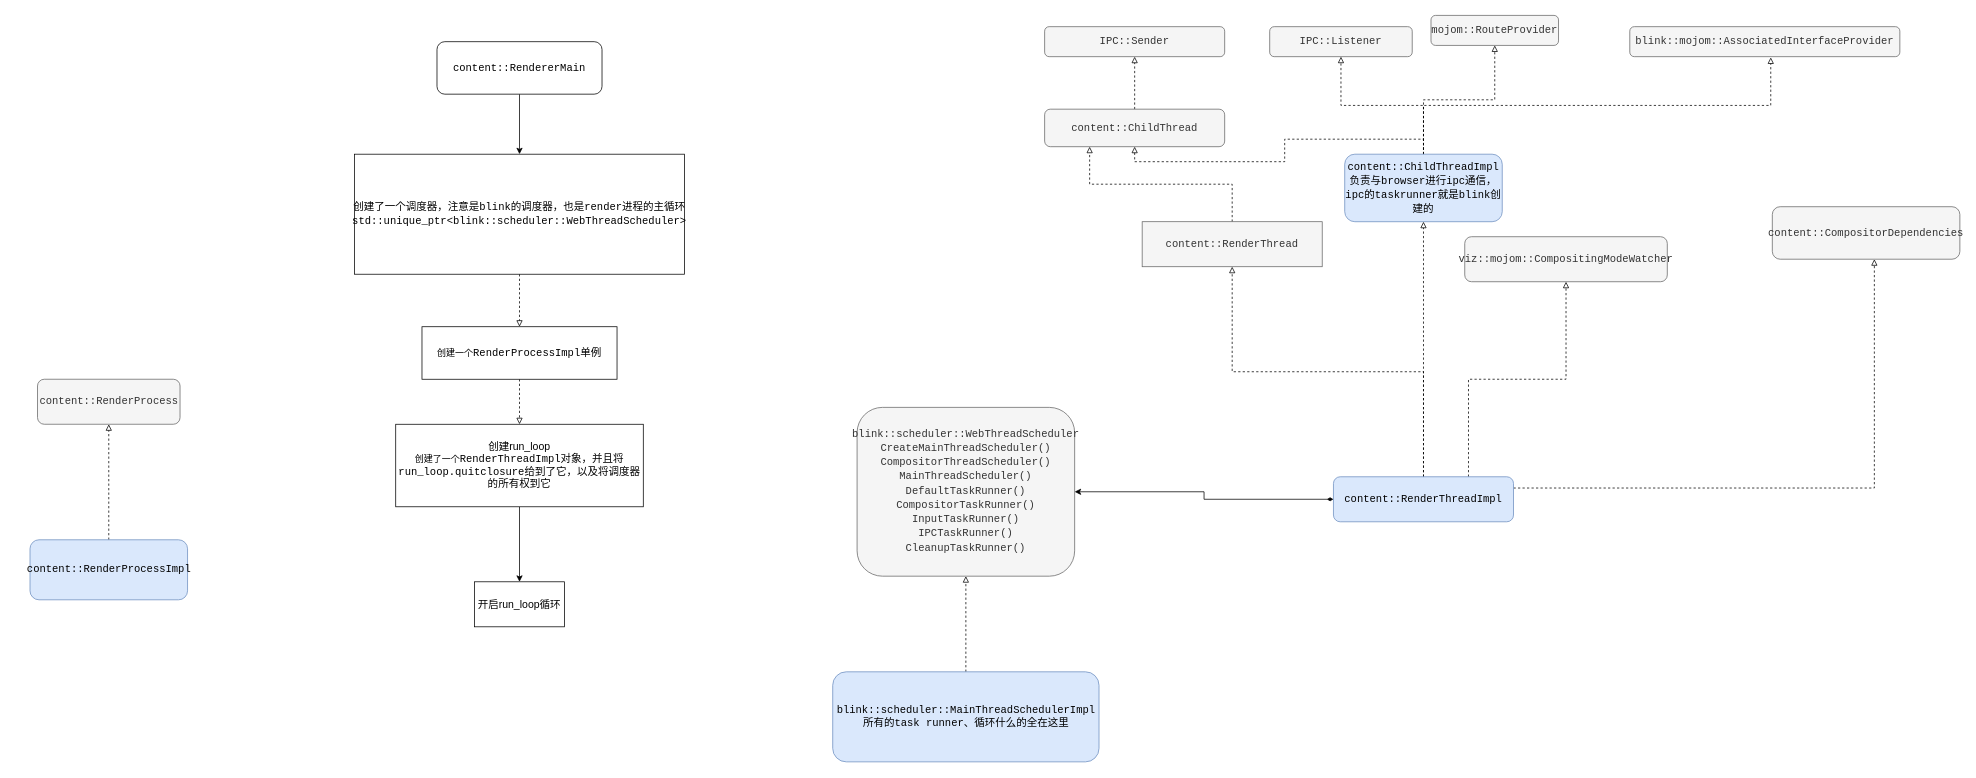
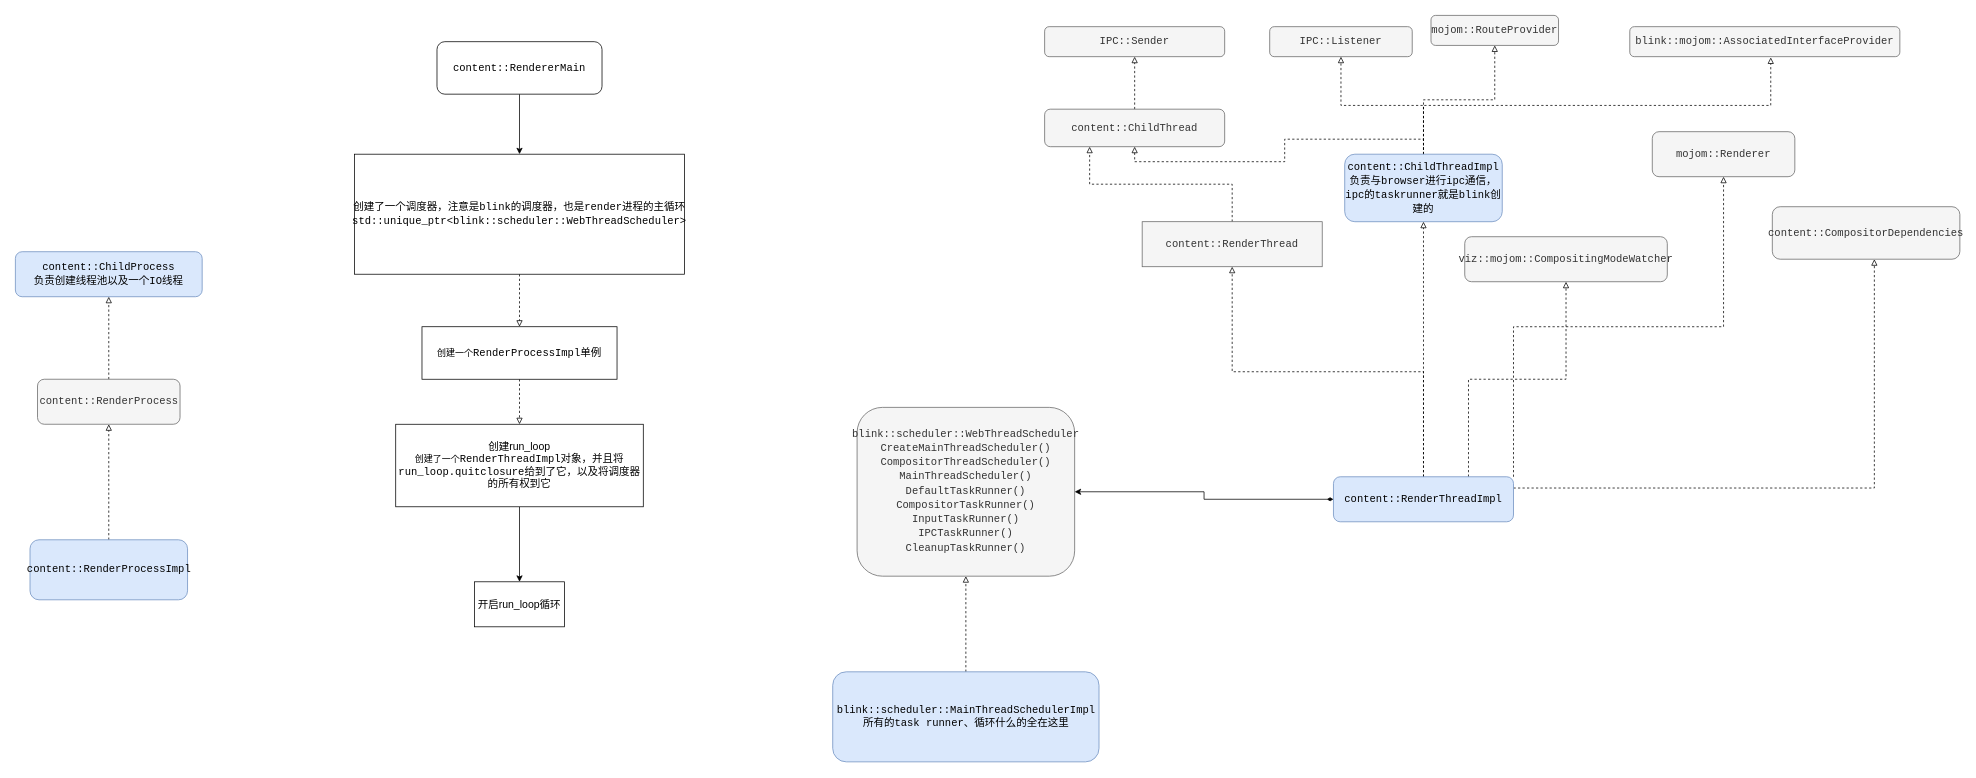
  <mxCell id="0" />
  <mxCell id="1" parent="0" />
  <mxCell id="2" value="" style="edgeStyle=orthogonalEdgeStyle;rounded=0;orthogonalLoop=1;jettySize=auto;html=1;endArrow=classic;endFill=1;strokeColor=#000000;" edge="1" parent="1" source="3" target="5"><mxGeometry relative="1" as="geometry" /></mxCell>
  <mxCell id="3" value="&lt;div style=&quot;font-family: &amp;#34;consolas&amp;#34; , &amp;#34;courier new&amp;#34; , monospace ; font-size: 14px ; line-height: 19px&quot;&gt;&lt;span&gt;content::RendererMain&lt;/span&gt;&lt;/div&gt;" style="rounded=1;whiteSpace=wrap;html=1;" vertex="1" parent="1"><mxGeometry x="582" y="55" width="220" height="70" as="geometry" /></mxCell>
  <mxCell id="4" style="edgeStyle=orthogonalEdgeStyle;rounded=0;orthogonalLoop=1;jettySize=auto;html=1;exitX=0.5;exitY=1;exitDx=0;exitDy=0;entryX=0.5;entryY=0;entryDx=0;entryDy=0;dashed=1;startArrow=none;startFill=0;endArrow=block;endFill=0;strokeColor=#000000;" edge="1" parent="1" source="5" target="39"><mxGeometry relative="1" as="geometry" /></mxCell>
  <mxCell id="5" value="&lt;div style=&quot;font-family: &amp;#34;consolas&amp;#34; , &amp;#34;courier new&amp;#34; , monospace ; font-size: 14px ; line-height: 19px&quot;&gt;创建了一个调度器，注意是blink的调度器，也是render进程的主循环&lt;/div&gt;&lt;div style=&quot;font-family: &amp;#34;consolas&amp;#34; , &amp;#34;courier new&amp;#34; , monospace ; font-size: 14px ; line-height: 19px&quot;&gt;&lt;div style=&quot;font-family: &amp;#34;consolas&amp;#34; , &amp;#34;courier new&amp;#34; , monospace ; line-height: 19px&quot;&gt;&lt;span&gt;std&lt;/span&gt;::unique_ptr&amp;lt;&lt;span&gt;blink&lt;/span&gt;::&lt;span&gt;scheduler&lt;/span&gt;::WebThreadScheduler&amp;gt;&lt;/div&gt;&lt;/div&gt;" style="rounded=0;whiteSpace=wrap;html=1;" vertex="1" parent="1"><mxGeometry x="472" y="205" width="440" height="160" as="geometry" /></mxCell>
  <mxCell id="6" style="edgeStyle=orthogonalEdgeStyle;rounded=0;orthogonalLoop=1;jettySize=auto;html=1;exitX=0.5;exitY=0;exitDx=0;exitDy=0;entryX=0.25;entryY=1;entryDx=0;entryDy=0;dashed=1;endArrow=block;endFill=0;" edge="1" parent="1" source="7" target="9"><mxGeometry relative="1" as="geometry" /></mxCell>
  <mxCell id="7" value="&lt;div style=&quot;font-family: &amp;#34;consolas&amp;#34; , &amp;#34;courier new&amp;#34; , monospace ; font-size: 14px ; line-height: 19px&quot;&gt;&lt;span&gt;content::&lt;/span&gt;&lt;span style=&quot;font-family: &amp;#34;consolas&amp;#34; , &amp;#34;courier new&amp;#34; , monospace&quot;&gt;RenderThread&lt;/span&gt;&lt;/div&gt;" style="whiteSpace=wrap;html=1;fillColor=#f5f5f5;strokeColor=#666666;fontColor=#333333;rounded=0;" vertex="1" parent="1"><mxGeometry x="1522" y="295" width="240" height="60" as="geometry" /></mxCell>
  <mxCell id="8" style="edgeStyle=orthogonalEdgeStyle;rounded=0;orthogonalLoop=1;jettySize=auto;html=1;exitX=0.5;exitY=0;exitDx=0;exitDy=0;entryX=0.5;entryY=1;entryDx=0;entryDy=0;dashed=1;endArrow=block;endFill=0;" edge="1" parent="1" source="9" target="10"><mxGeometry relative="1" as="geometry" /></mxCell>
  <mxCell id="9" value="&lt;div style=&quot;font-family: &amp;#34;consolas&amp;#34; , &amp;#34;courier new&amp;#34; , monospace ; font-size: 14px ; line-height: 19px&quot;&gt;&lt;span&gt;content::&lt;/span&gt;&lt;span style=&quot;font-family: &amp;#34;consolas&amp;#34; , &amp;#34;courier new&amp;#34; , monospace&quot;&gt;ChildThread&lt;/span&gt;&lt;/div&gt;" style="rounded=1;whiteSpace=wrap;html=1;fillColor=#f5f5f5;strokeColor=#666666;fontColor=#333333;" vertex="1" parent="1"><mxGeometry x="1392" y="145" width="240" height="50" as="geometry" /></mxCell>
  <mxCell id="10" value="&lt;div style=&quot;font-family: &amp;#34;consolas&amp;#34; , &amp;#34;courier new&amp;#34; , monospace ; font-size: 14px ; line-height: 19px&quot;&gt;&lt;span&gt;IPC::Sender&lt;/span&gt;&lt;/div&gt;" style="rounded=1;whiteSpace=wrap;html=1;fillColor=#f5f5f5;strokeColor=#666666;fontColor=#333333;" vertex="1" parent="1"><mxGeometry x="1392" width="240" height="40" as="geometry" y="35" /></mxCell>
  <mxCell id="11" value="&lt;div style=&quot;font-family: &amp;#34;consolas&amp;#34; , &amp;#34;courier new&amp;#34; , monospace ; font-size: 14px ; line-height: 19px&quot;&gt;&lt;span&gt;IPC::Listener&lt;/span&gt;&lt;/div&gt;" style="rounded=1;whiteSpace=wrap;html=1;fillColor=#f5f5f5;strokeColor=#666666;fontColor=#333333;" vertex="1" parent="1"><mxGeometry x="1692" width="190" height="40" as="geometry" y="35" /></mxCell>
  <mxCell id="12" value="&lt;div style=&quot;font-family: &amp;#34;consolas&amp;#34; , &amp;#34;courier new&amp;#34; , monospace ; font-size: 14px ; line-height: 19px&quot;&gt;&lt;span&gt;mojom::RouteProvider&lt;/span&gt;&lt;/div&gt;" style="rounded=1;whiteSpace=wrap;html=1;fillColor=#f5f5f5;strokeColor=#666666;fontColor=#333333;" vertex="1" parent="1"><mxGeometry x="1907" y="20" width="170" height="40" as="geometry" /></mxCell>
  <mxCell id="13" value="&lt;div style=&quot;font-family: &amp;#34;consolas&amp;#34; , &amp;#34;courier new&amp;#34; , monospace ; font-size: 14px ; line-height: 19px&quot;&gt;&lt;span&gt;blink::mojom::AssociatedInterfaceProvider&lt;/span&gt;&lt;/div&gt;" style="rounded=1;whiteSpace=wrap;html=1;fillColor=#f5f5f5;strokeColor=#666666;fontColor=#333333;" vertex="1" parent="1"><mxGeometry x="2172" width="360" height="40" as="geometry" y="35" /></mxCell>
  <mxCell id="14" style="edgeStyle=orthogonalEdgeStyle;rounded=0;orthogonalLoop=1;jettySize=auto;html=1;exitX=0.5;exitY=0;exitDx=0;exitDy=0;entryX=0.5;entryY=1;entryDx=0;entryDy=0;dashed=1;endArrow=block;endFill=0;" edge="1" parent="1" source="18" target="9"><mxGeometry relative="1" as="geometry" /></mxCell>
  <mxCell id="15" style="edgeStyle=orthogonalEdgeStyle;rounded=0;orthogonalLoop=1;jettySize=auto;html=1;exitX=0.5;exitY=0;exitDx=0;exitDy=0;entryX=0.5;entryY=1;entryDx=0;entryDy=0;dashed=1;endArrow=block;endFill=0;" edge="1" parent="1" source="18" target="11"><mxGeometry relative="1" as="geometry" /></mxCell>
  <mxCell id="16" style="edgeStyle=orthogonalEdgeStyle;rounded=0;orthogonalLoop=1;jettySize=auto;html=1;exitX=0.5;exitY=0;exitDx=0;exitDy=0;entryX=0.5;entryY=1;entryDx=0;entryDy=0;dashed=1;endArrow=block;endFill=0;" edge="1" parent="1" source="18" target="12"><mxGeometry relative="1" as="geometry" /></mxCell>
  <mxCell id="17" style="edgeStyle=orthogonalEdgeStyle;rounded=0;orthogonalLoop=1;jettySize=auto;html=1;exitX=0.5;exitY=0;exitDx=0;exitDy=0;entryX=0.522;entryY=1.025;entryDx=0;entryDy=0;entryPerimeter=0;dashed=1;endArrow=block;endFill=0;" edge="1" parent="1" source="18" target="13"><mxGeometry relative="1" as="geometry" /></mxCell>
  <mxCell id="18" value="&lt;div style=&quot;font-family: &amp;#34;consolas&amp;#34; , &amp;#34;courier new&amp;#34; , monospace ; font-size: 14px ; line-height: 19px&quot;&gt;&lt;span&gt;content::&lt;/span&gt;&lt;span&gt;ChildThreadImpl&lt;/span&gt;&lt;/div&gt;&lt;div style=&quot;font-family: &amp;#34;consolas&amp;#34; , &amp;#34;courier new&amp;#34; , monospace ; font-size: 14px ; line-height: 19px&quot;&gt;&lt;span&gt;负责与browser进行ipc通信，ipc的taskrunner就是blink创建的&lt;/span&gt;&lt;/div&gt;" style="rounded=1;whiteSpace=wrap;html=1;fillColor=#dae8fc;strokeColor=#6c8ebf;" vertex="1" parent="1"><mxGeometry x="1792" y="205" width="210" height="90" as="geometry" /></mxCell>
  <mxCell id="19" style="edgeStyle=orthogonalEdgeStyle;rounded=0;orthogonalLoop=1;jettySize=auto;html=1;exitX=0.5;exitY=0;exitDx=0;exitDy=0;entryX=0.5;entryY=1;entryDx=0;entryDy=0;dashed=1;endArrow=block;endFill=0;" edge="1" parent="1" source="25" target="7"><mxGeometry relative="1" as="geometry" /></mxCell>
  <mxCell id="20" style="edgeStyle=orthogonalEdgeStyle;rounded=0;orthogonalLoop=1;jettySize=auto;html=1;exitX=0.5;exitY=0;exitDx=0;exitDy=0;entryX=0.5;entryY=1;entryDx=0;entryDy=0;dashed=1;endArrow=block;endFill=0;" edge="1" parent="1" source="25" target="18"><mxGeometry relative="1" as="geometry" /></mxCell>
  <mxCell id="21" style="edgeStyle=orthogonalEdgeStyle;rounded=0;orthogonalLoop=1;jettySize=auto;html=1;exitX=0.75;exitY=0;exitDx=0;exitDy=0;entryX=0.5;entryY=1;entryDx=0;entryDy=0;dashed=1;endArrow=block;endFill=0;" edge="1" parent="1" source="25" target="27"><mxGeometry relative="1" as="geometry" /></mxCell>
+ <mxCell id="22" style="edgeStyle=orthogonalEdgeStyle;rounded=0;orthogonalLoop=1;jettySize=auto;html=1;exitX=1;exitY=0;exitDx=0;exitDy=0;entryX=0.5;entryY=1;entryDx=0;entryDy=0;dashed=1;endArrow=block;endFill=0;" edge="1" parent="1" source="25" target="26"><mxGeometry relative="1" as="geometry" /></mxCell>
  <mxCell id="23" style="edgeStyle=orthogonalEdgeStyle;rounded=0;orthogonalLoop=1;jettySize=auto;html=1;exitX=1;exitY=0.25;exitDx=0;exitDy=0;entryX=0.544;entryY=1;entryDx=0;entryDy=0;entryPerimeter=0;dashed=1;endArrow=block;endFill=0;" edge="1" parent="1" source="25" target="28"><mxGeometry relative="1" as="geometry" /></mxCell>
  <mxCell id="24" style="edgeStyle=orthogonalEdgeStyle;rounded=0;orthogonalLoop=1;jettySize=auto;html=1;exitX=0;exitY=0.5;exitDx=0;exitDy=0;entryX=1;entryY=0.5;entryDx=0;entryDy=0;endArrow=classic;endFill=1;strokeColor=#000000;startArrow=diamondThin;startFill=1;" edge="1" parent="1" source="25" target="29"><mxGeometry relative="1" as="geometry" /></mxCell>
  <mxCell id="25" value="&lt;div style=&quot;font-family: &amp;#34;consolas&amp;#34; , &amp;#34;courier new&amp;#34; , monospace ; font-size: 14px ; line-height: 19px&quot;&gt;&lt;span&gt;content::&lt;/span&gt;&lt;span style=&quot;font-family: &amp;#34;consolas&amp;#34; , &amp;#34;courier new&amp;#34; , monospace&quot;&gt;RenderThreadImpl&lt;/span&gt;&lt;/div&gt;" style="rounded=1;whiteSpace=wrap;html=1;fillColor=#dae8fc;strokeColor=#6c8ebf;" vertex="1" parent="1"><mxGeometry x="1777" y="635" width="240" height="60" as="geometry" /></mxCell>
+ <mxCell id="26" value="&lt;div style=&quot;font-family: &amp;#34;consolas&amp;#34; , &amp;#34;courier new&amp;#34; , monospace ; font-size: 14px ; line-height: 19px&quot;&gt;&lt;span&gt;mojom::Renderer&lt;/span&gt;&lt;/div&gt;" style="rounded=1;whiteSpace=wrap;html=1;fillColor=#f5f5f5;strokeColor=#666666;fontColor=#333333;" vertex="1" parent="1"><mxGeometry x="2202" y="175" width="190" height="60" as="geometry" /></mxCell>
  <mxCell id="27" value="&lt;div style=&quot;font-family: &amp;#34;consolas&amp;#34; , &amp;#34;courier new&amp;#34; , monospace ; font-size: 14px ; line-height: 19px&quot;&gt;&lt;span&gt;viz::mojom::CompositingModeWatcher&lt;/span&gt;&lt;/div&gt;" style="rounded=1;whiteSpace=wrap;html=1;fillColor=#f5f5f5;strokeColor=#666666;fontColor=#333333;" vertex="1" parent="1"><mxGeometry x="1952" y="315" width="270" height="60" as="geometry" /></mxCell>
  <mxCell id="28" value="&lt;div style=&quot;font-family: &amp;#34;consolas&amp;#34; , &amp;#34;courier new&amp;#34; , monospace ; font-size: 14px ; line-height: 19px&quot;&gt;&lt;span&gt;content::&lt;/span&gt;&lt;span style=&quot;font-family: &amp;#34;consolas&amp;#34; , &amp;#34;courier new&amp;#34; , monospace&quot;&gt;CompositorDependencies&lt;/span&gt;&lt;/div&gt;" style="rounded=1;whiteSpace=wrap;html=1;fillColor=#f5f5f5;strokeColor=#666666;fontColor=#333333;" vertex="1" parent="1"><mxGeometry x="2362" y="275" width="250" height="70" as="geometry" /></mxCell>
  <mxCell id="29" value="&lt;span style=&quot;font-family: &amp;#34;consolas&amp;#34; , &amp;#34;courier new&amp;#34; , monospace ; font-size: 14px&quot;&gt;blink&lt;/span&gt;&lt;span style=&quot;font-family: &amp;#34;consolas&amp;#34; , &amp;#34;courier new&amp;#34; , monospace ; font-size: 14px&quot;&gt;::&lt;/span&gt;&lt;span style=&quot;font-family: &amp;#34;consolas&amp;#34; , &amp;#34;courier new&amp;#34; , monospace ; font-size: 14px&quot;&gt;scheduler&lt;/span&gt;&lt;span style=&quot;font-family: &amp;#34;consolas&amp;#34; , &amp;#34;courier new&amp;#34; , monospace ; font-size: 14px&quot;&gt;::WebThreadScheduler&lt;br&gt;&lt;/span&gt;&lt;div style=&quot;font-family: &amp;#34;consolas&amp;#34; , &amp;#34;courier new&amp;#34; , monospace ; font-size: 14px ; line-height: 19px&quot;&gt;&lt;span&gt;CreateMainThreadScheduler()&lt;/span&gt;&lt;/div&gt;&lt;div style=&quot;font-family: &amp;#34;consolas&amp;#34; , &amp;#34;courier new&amp;#34; , monospace ; font-size: 14px ; line-height: 19px&quot;&gt;&lt;div style=&quot;line-height: 19px&quot;&gt;&lt;span&gt;CompositorThreadScheduler()&lt;/span&gt;&lt;/div&gt;&lt;div style=&quot;line-height: 19px&quot;&gt;&lt;div style=&quot;line-height: 19px&quot;&gt;&lt;span&gt;MainThreadScheduler()&lt;/span&gt;&lt;/div&gt;&lt;div style=&quot;line-height: 19px&quot;&gt;&lt;div style=&quot;line-height: 19px&quot;&gt;&lt;span&gt;DefaultTaskRunner()&lt;/span&gt;&lt;/div&gt;&lt;div style=&quot;line-height: 19px&quot;&gt;&lt;div style=&quot;font-family: &amp;#34;consolas&amp;#34; , &amp;#34;courier new&amp;#34; , monospace ; line-height: 19px&quot;&gt;&lt;span&gt;CompositorTaskRunner()&lt;/span&gt;&lt;/div&gt;&lt;div style=&quot;font-family: &amp;#34;consolas&amp;#34; , &amp;#34;courier new&amp;#34; , monospace ; line-height: 19px&quot;&gt;&lt;div style=&quot;font-family: &amp;#34;consolas&amp;#34; , &amp;#34;courier new&amp;#34; , monospace ; line-height: 19px&quot;&gt;&lt;span&gt;InputTaskRunner()&lt;/span&gt;&lt;/div&gt;&lt;div style=&quot;font-family: &amp;#34;consolas&amp;#34; , &amp;#34;courier new&amp;#34; , monospace ; line-height: 19px&quot;&gt;&lt;div style=&quot;line-height: 19px&quot;&gt;&lt;span&gt;IPCTaskRunner()&lt;/span&gt;&lt;/div&gt;&lt;div style=&quot;line-height: 19px&quot;&gt;&lt;div style=&quot;line-height: 19px&quot;&gt;&lt;span&gt;CleanupTaskRunner()&lt;/span&gt;&lt;/div&gt;&lt;/div&gt;&lt;/div&gt;&lt;/div&gt;&lt;/div&gt;&lt;/div&gt;&lt;/div&gt;&lt;/div&gt;" style="rounded=1;whiteSpace=wrap;html=1;fillColor=#f5f5f5;strokeColor=#666666;fontColor=#333333;" vertex="1" parent="1"><mxGeometry x="1142" y="542.5" width="290" height="225" as="geometry" /></mxCell>
  <mxCell id="30" style="edgeStyle=orthogonalEdgeStyle;rounded=0;orthogonalLoop=1;jettySize=auto;html=1;exitX=0.5;exitY=1;exitDx=0;exitDy=0;endArrow=classic;endFill=1;" edge="1" parent="1" source="31" target="32"><mxGeometry relative="1" as="geometry" /></mxCell>
  <mxCell id="31" value="&lt;font style=&quot;font-size: 14px&quot;&gt;创建run_loop&lt;/font&gt;&lt;br&gt;创建了一个&lt;span style=&quot;font-family: &amp;#34;consolas&amp;#34; , &amp;#34;courier new&amp;#34; , monospace ; font-size: 14px&quot;&gt;RenderThreadImpl对象，并且将run_loop.quitclosure给到了它，以及将调度器的所有权到它&lt;/span&gt;" style="rounded=0;whiteSpace=wrap;html=1;" vertex="1" parent="1"><mxGeometry x="527" y="565" width="330" height="110" as="geometry" /></mxCell>
  <mxCell id="32" value="&lt;font style=&quot;font-size: 14px&quot;&gt;开启run_loop循环&lt;/font&gt;" style="rounded=0;whiteSpace=wrap;html=1;" vertex="1" parent="1"><mxGeometry x="632" y="775" width="120" height="60" as="geometry" /></mxCell>
  <mxCell id="33" style="edgeStyle=orthogonalEdgeStyle;rounded=0;orthogonalLoop=1;jettySize=auto;html=1;exitX=0.5;exitY=0;exitDx=0;exitDy=0;entryX=0.5;entryY=1;entryDx=0;entryDy=0;startArrow=none;startFill=0;endArrow=block;endFill=0;strokeColor=#000000;dashed=1;" edge="1" parent="1" source="34" target="29"><mxGeometry relative="1" as="geometry" /></mxCell>
  <mxCell id="34" value="&lt;div style=&quot;font-family: &amp;#34;consolas&amp;#34; , &amp;#34;courier new&amp;#34; , monospace ; font-size: 14px ; line-height: 19px&quot;&gt;&lt;/div&gt;&lt;span style=&quot;font-family: &amp;#34;consolas&amp;#34; , &amp;#34;courier new&amp;#34; , monospace ; font-size: 14px&quot;&gt;blink::scheduler&lt;/span&gt;&lt;span style=&quot;font-family: &amp;#34;consolas&amp;#34; , &amp;#34;courier new&amp;#34; , monospace ; font-size: 14px&quot;&gt;::&lt;/span&gt;&lt;span style=&quot;font-family: &amp;#34;consolas&amp;#34; , &amp;#34;courier new&amp;#34; , monospace ; font-size: 14px&quot;&gt;MainThreadSchedulerImpl&lt;br&gt;&lt;/span&gt;&lt;span style=&quot;font-family: &amp;#34;consolas&amp;#34; , &amp;#34;courier new&amp;#34; , monospace ; font-size: 14px&quot;&gt;所有的task runner、循环什么的全在这里&lt;br&gt;&lt;/span&gt;" style="rounded=1;whiteSpace=wrap;html=1;fillColor=#dae8fc;strokeColor=#6c8ebf;" vertex="1" parent="1"><mxGeometry x="1109.5" y="895" width="355" height="120" as="geometry" /></mxCell>
+ <mxCell id="35" value="&lt;div style=&quot;font-family: &amp;#34;consolas&amp;#34; , &amp;#34;courier new&amp;#34; , monospace ; font-size: 14px ; line-height: 19px&quot;&gt;content::ChildProcess&lt;/div&gt;&lt;div style=&quot;font-family: &amp;#34;consolas&amp;#34; , &amp;#34;courier new&amp;#34; , monospace ; font-size: 14px ; line-height: 19px&quot;&gt;负责创建线程池以及一个IO线程&lt;/div&gt;" style="rounded=1;whiteSpace=wrap;html=1;fillColor=#dae8fc;strokeColor=#6c8ebf;" vertex="1" parent="1"><mxGeometry x="20" y="335" width="249" height="60" as="geometry" /></mxCell>
+ <mxCell id="36" style="edgeStyle=orthogonalEdgeStyle;rounded=0;orthogonalLoop=1;jettySize=auto;html=1;exitX=0.5;exitY=0;exitDx=0;exitDy=0;entryX=0.5;entryY=1;entryDx=0;entryDy=0;startArrow=none;startFill=0;endArrow=block;endFill=0;strokeColor=#000000;dashed=1;" edge="1" parent="1" source="37" target="35"><mxGeometry relative="1" as="geometry" /></mxCell>
  <mxCell id="37" value="&lt;div style=&quot;font-family: &amp;#34;consolas&amp;#34; , &amp;#34;courier new&amp;#34; , monospace ; font-size: 14px ; line-height: 19px&quot;&gt;&lt;span&gt;content::RenderProcess&lt;/span&gt;&lt;/div&gt;" style="rounded=1;whiteSpace=wrap;html=1;fillColor=#f5f5f5;strokeColor=#666666;fontColor=#333333;" vertex="1" parent="1"><mxGeometry x="49.5" y="505" width="190" height="60" as="geometry" /></mxCell>
  <mxCell id="38" style="edgeStyle=orthogonalEdgeStyle;rounded=0;orthogonalLoop=1;jettySize=auto;html=1;exitX=0.5;exitY=1;exitDx=0;exitDy=0;dashed=1;startArrow=none;startFill=0;endArrow=block;endFill=0;strokeColor=#000000;" edge="1" parent="1" source="39" target="31"><mxGeometry relative="1" as="geometry" /></mxCell>
  <mxCell id="39" value="创建一个&lt;span style=&quot;font-family: &amp;#34;consolas&amp;#34; , &amp;#34;courier new&amp;#34; , monospace ; font-size: 14px&quot;&gt;RenderProcessImpl单例&lt;/span&gt;" style="rounded=0;whiteSpace=wrap;html=1;" vertex="1" parent="1"><mxGeometry x="562" y="435" width="260" height="70" as="geometry" /></mxCell>
  <mxCell id="40" style="edgeStyle=orthogonalEdgeStyle;rounded=0;orthogonalLoop=1;jettySize=auto;html=1;exitX=0.5;exitY=0;exitDx=0;exitDy=0;entryX=0.5;entryY=1;entryDx=0;entryDy=0;dashed=1;startArrow=none;startFill=0;endArrow=block;endFill=0;strokeColor=#000000;" edge="1" parent="1" source="41" target="37"><mxGeometry relative="1" as="geometry" /></mxCell>
  <mxCell id="41" value="&lt;div style=&quot;font-family: &amp;#34;consolas&amp;#34; , &amp;#34;courier new&amp;#34; , monospace ; font-size: 14px ; line-height: 19px&quot;&gt;&lt;span&gt;content::RenderProcessImpl&lt;/span&gt;&lt;/div&gt;" style="rounded=1;whiteSpace=wrap;html=1;fillColor=#dae8fc;strokeColor=#6c8ebf;" vertex="1" parent="1"><mxGeometry x="39.5" y="719" width="210" height="80" as="geometry" /></mxCell>
